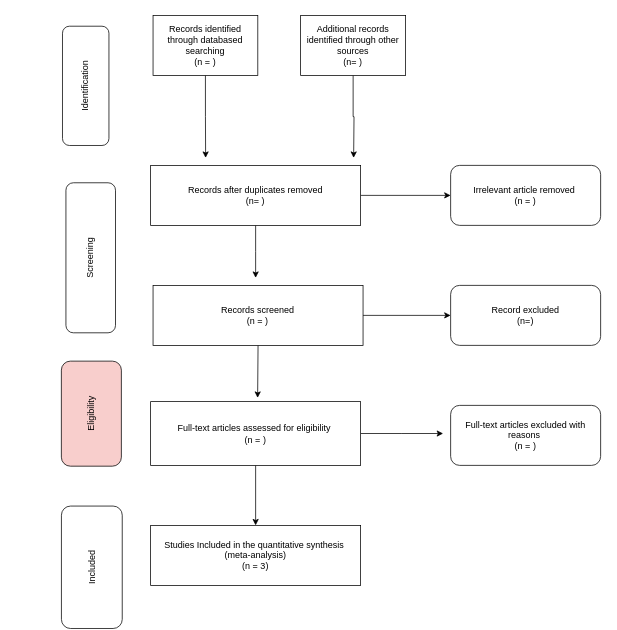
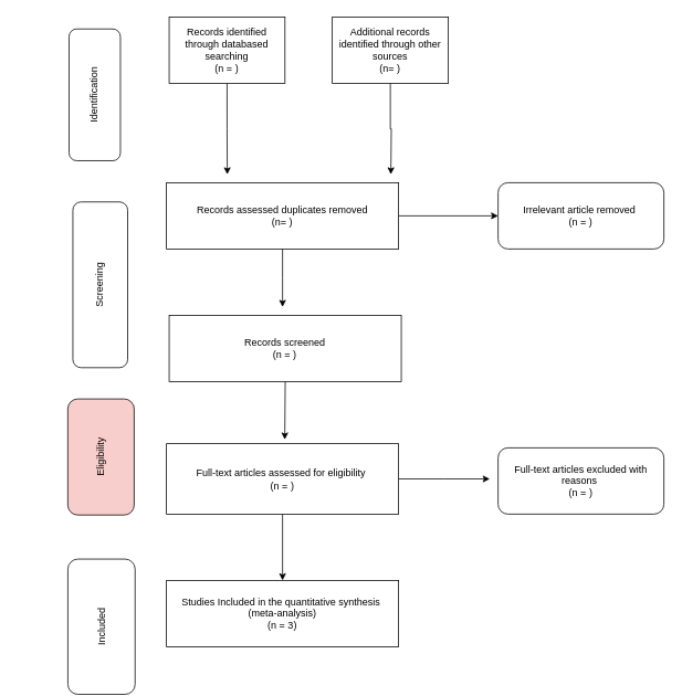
  <mxCell id="0" />
  <mxCell id="1" parent="0" />
  <mxCell id="2" value="Irrelevant article removed&amp;nbsp;&lt;br&gt;(n = )" style="rounded=1;whiteSpace=wrap;html=1;fontSize=12;glass=0;strokeWidth=1;shadow=0;" parent="1" vertex="1"><mxGeometry x="600" y="220" width="200" height="80" as="geometry" /></mxCell>
  <mxCell id="3" value="Full-text articles excluded with reasons&amp;nbsp;&lt;br&gt;(n = )" style="rounded=1;whiteSpace=wrap;html=1;fontSize=12;glass=0;strokeWidth=1;shadow=0;" parent="1" vertex="1"><mxGeometry x="600" y="540" width="200" height="80" as="geometry" /></mxCell>
  <mxCell id="4" style="edgeStyle=orthogonalEdgeStyle;rounded=0;orthogonalLoop=1;jettySize=auto;html=1;exitX=0.5;exitY=1;exitDx=0;exitDy=0;" edge="1" parent="1" source="5"><mxGeometry relative="1" as="geometry"><mxPoint x="470.667" y="210" as="targetPoint" /></mxGeometry></mxCell>
  <mxCell id="5" value="Additional records identified through other sources&lt;br&gt;(n= )" style="rounded=0;whiteSpace=wrap;html=1;" vertex="1" parent="1"><mxGeometry x="400" y="20" width="140" height="80" as="geometry" /></mxCell>
  <mxCell id="6" style="edgeStyle=orthogonalEdgeStyle;rounded=0;orthogonalLoop=1;jettySize=auto;html=1;exitX=0.5;exitY=1;exitDx=0;exitDy=0;" edge="1" parent="1" source="7"><mxGeometry relative="1" as="geometry"><mxPoint x="273.333" y="210" as="targetPoint" /></mxGeometry></mxCell>
  <mxCell id="7" value="Records identified through databased searching&lt;br&gt;(n = )" style="rounded=0;whiteSpace=wrap;html=1;" vertex="1" parent="1"><mxGeometry x="203.23" y="20" width="139.69" height="80" as="geometry" /></mxCell>
  <mxCell id="8" style="edgeStyle=orthogonalEdgeStyle;rounded=0;orthogonalLoop=1;jettySize=auto;html=1;exitX=1;exitY=0.5;exitDx=0;exitDy=0;entryX=0;entryY=0.5;entryDx=0;entryDy=0;" edge="1" parent="1" source="10" target="2"><mxGeometry relative="1" as="geometry" /></mxCell>
  <mxCell id="9" style="edgeStyle=orthogonalEdgeStyle;rounded=0;orthogonalLoop=1;jettySize=auto;html=1;" edge="1" parent="1" source="10"><mxGeometry relative="1" as="geometry"><mxPoint x="340" y="370" as="targetPoint" /></mxGeometry></mxCell>
- <mxCell id="10" value="Records after duplicates removed&lt;br&gt;(n= )" style="rounded=0;whiteSpace=wrap;html=1;" vertex="1" parent="1"><mxGeometry x="200" y="220" width="280" height="80" as="geometry" /></mxCell>
- <mxCell id="11" style="edgeStyle=orthogonalEdgeStyle;rounded=0;orthogonalLoop=1;jettySize=auto;html=1;exitX=1;exitY=0.5;exitDx=0;exitDy=0;entryX=0;entryY=0.5;entryDx=0;entryDy=0;" edge="1" parent="1" source="13" target="14"><mxGeometry relative="1" as="geometry" /></mxCell>
+ <mxCell id="10" value="Records assessed duplicates removed&lt;br&gt;(n= )" style="rounded=0;whiteSpace=wrap;html=1;" vertex="1" parent="1"><mxGeometry x="200" y="220" width="280" height="80" as="geometry" /></mxCell>
  <mxCell id="12" style="edgeStyle=orthogonalEdgeStyle;rounded=0;orthogonalLoop=1;jettySize=auto;html=1;exitX=0.5;exitY=1;exitDx=0;exitDy=0;" edge="1" parent="1" source="13"><mxGeometry relative="1" as="geometry"><mxPoint x="342.667" y="530" as="targetPoint" /></mxGeometry></mxCell>
  <mxCell id="13" value="Records screened&lt;br&gt;(n = )" style="rounded=0;whiteSpace=wrap;html=1;" vertex="1" parent="1"><mxGeometry x="203.23" y="380" width="280" height="80" as="geometry" /></mxCell>
- <mxCell id="14" value="Record excluded&lt;br&gt;(n=)" style="rounded=1;whiteSpace=wrap;html=1;fontSize=12;glass=0;strokeWidth=1;shadow=0;" vertex="1" parent="1"><mxGeometry x="600" y="380" width="200" height="80" as="geometry" /></mxCell>
  <mxCell id="15" value="Identification" style="rounded=1;whiteSpace=wrap;html=1;rotation=-90;" vertex="1" parent="1"><mxGeometry x="33.94" y="82.98" width="159.04" height="61.95" as="geometry" /></mxCell>
  <mxCell id="16" value="Screening" style="rounded=1;whiteSpace=wrap;html=1;rotation=-90;" vertex="1" parent="1"><mxGeometry x="20.11" y="310.16" width="200.04" height="66.11" as="geometry" /></mxCell>
  <mxCell id="17" value="Eligibility" style="rounded=1;whiteSpace=wrap;html=1;rotation=-90;fillColor=#f8cecc;" vertex="1" parent="1"><mxGeometry x="50.96" y="511.03" width="140.07" height="80" as="geometry" /></mxCell>
  <mxCell id="18" value="Included" style="rounded=1;whiteSpace=wrap;html=1;rotation=-90;" vertex="1" parent="1"><mxGeometry y="715.34" width="163.23" height="81.08" as="geometry" x="40" /></mxCell>
  <mxCell id="19" style="edgeStyle=orthogonalEdgeStyle;rounded=0;orthogonalLoop=1;jettySize=auto;html=1;" edge="1" parent="1" source="21"><mxGeometry relative="1" as="geometry"><mxPoint x="590" y="577.5" as="targetPoint" /></mxGeometry></mxCell>
  <mxCell id="20" style="edgeStyle=orthogonalEdgeStyle;rounded=0;orthogonalLoop=1;jettySize=auto;html=1;entryX=0.5;entryY=0;entryDx=0;entryDy=0;" edge="1" parent="1" source="21" target="22"><mxGeometry relative="1" as="geometry" /></mxCell>
  <mxCell id="21" value="Full-text articles assessed for eligibility&amp;nbsp;&lt;div&gt;(n = )&lt;/div&gt;" style="rounded=0;whiteSpace=wrap;html=1;" vertex="1" parent="1"><mxGeometry x="200" y="535" width="280" height="85" as="geometry" /></mxCell>
  <mxCell id="22" value="Studies Included in the quantitative synthesis&amp;nbsp;&lt;br&gt;(meta-analysis)&lt;br&gt;(n = 3)" style="rounded=0;whiteSpace=wrap;html=1;" vertex="1" parent="1"><mxGeometry x="200" y="700" width="280" height="80" as="geometry" /></mxCell>
